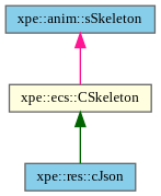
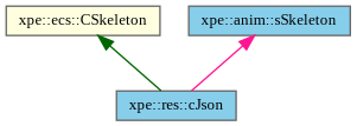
  digraph {
    fontname="Liberation Serif"
    node [color=gray40 fillcolor=skyblue fontname="Liberation Serif" fontsize=10 shape=box style=filled]
    edge [dir=back fontname="Liberation Serif" fontsize=10 labelfontname=Helvetica labelfontsize=10 style=solid]
    n1 [fillcolor=lightyellow fontcolor=black height=0.2 label="xpe::ecs::CSkeleton" width=0.4]
    n2 [height=0.2 label="xpe::res::cJson" width=0.4]
    n3 [height=0.2 label="xpe::anim::sSkeleton" width=0.4]
    n1 -> n2 [color=darkgreen]
-   n3 -> n1 [color=deeppink]
+   n3 -> n2 [color=deeppink]
  }
